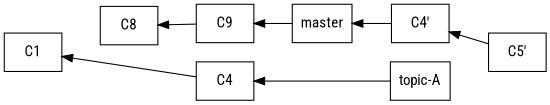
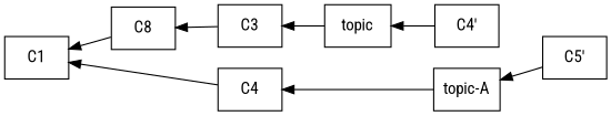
  digraph {
    fontname="Roboto Condensed"
    rankdir=RL
    node [fontname="Roboto Condensed" shape=rectangle style="fill=green!20"]
    edge [fontname="Roboto Condensed"]
    n1 [label=C8]
    C1
-   C3 [label=C9]
+   C3
    C4
-   master [color=black style="fill=yellow!20"]
+   master [color=black style="fill=yellow!20" label=topic]
    "C4'"
    "C5'"
    "topic-A" [color=black style="fill=yellow!20"]
+   n1 -> C1
    C3 -> n1
    C4 -> C1
    master -> C3
    "C4'" -> master
-   "C5'" -> "C4'"
+   "C5'" -> "topic-A"
    "topic-A" -> C4
  }
